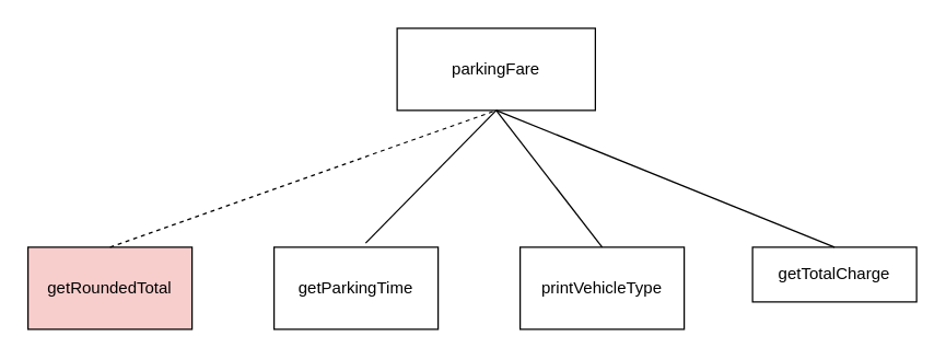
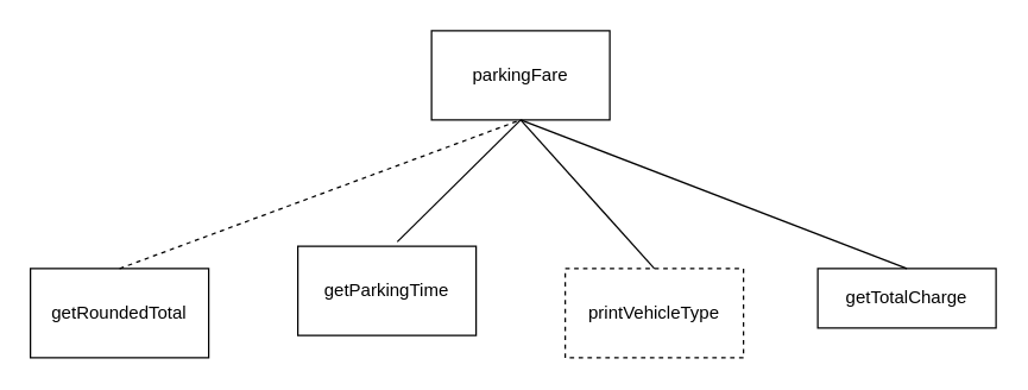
  <mxCell id="0" />
  <mxCell id="1" parent="0" />
- <mxCell id="2" value="parkingFare" style="rounded=0;whiteSpace=wrap;html=1;" vertex="1" parent="1"><mxGeometry x="290" y="20" width="145" height="60" as="geometry" /></mxCell>
- <mxCell id="3" value="getRoundedTotal" style="rounded=0;whiteSpace=wrap;html=1;fillColor=#f8cecc;" vertex="1" parent="1"><mxGeometry x="20" y="180" width="120" height="60" as="geometry" /></mxCell>
+ <mxCell id="2" value="parkingFare" style="rounded=0;whiteSpace=wrap;html=1;" vertex="1" parent="1"><mxGeometry x="290" width="120" height="60" as="geometry" y="20" /></mxCell>
+ <mxCell id="3" value="getRoundedTotal" style="rounded=0;whiteSpace=wrap;html=1;" vertex="1" parent="1"><mxGeometry x="20" y="180" width="120" height="60" as="geometry" /></mxCell>
  <mxCell id="4" value="getTotalCharge" style="rounded=0;whiteSpace=wrap;html=1;" vertex="1" parent="1"><mxGeometry x="550" y="180" width="120" height="40" as="geometry" /></mxCell>
- <mxCell id="5" value="printVehicleType" style="rounded=0;whiteSpace=wrap;html=1;" vertex="1" parent="1"><mxGeometry x="380" y="180" width="120" height="60" as="geometry" /></mxCell>
- <mxCell id="6" value="getParkingTime" style="rounded=0;whiteSpace=wrap;html=1;" vertex="1" parent="1"><mxGeometry x="200" y="180" width="120" height="60" as="geometry" /></mxCell>
+ <mxCell id="5" value="printVehicleType" style="rounded=0;whiteSpace=wrap;html=1;dashed=1;" vertex="1" parent="1"><mxGeometry x="380" y="180" width="120" height="60" as="geometry" /></mxCell>
+ <mxCell id="6" value="getParkingTime" style="rounded=0;whiteSpace=wrap;html=1;" vertex="1" parent="1"><mxGeometry x="200" y="165" width="120" height="60" as="geometry" /></mxCell>
  <mxCell id="7" value="" style="endArrow=none;html=1;rounded=0;exitX=0.5;exitY=0;exitDx=0;exitDy=0;entryX=0.5;entryY=1;entryDx=0;entryDy=0;" edge="1" parent="1" source="4" target="2"><mxGeometry width="50" height="50" relative="1" as="geometry"><mxPoint x="280" y="440" as="sourcePoint" /><mxPoint x="320" y="80" as="targetPoint" /></mxGeometry></mxCell>
  <mxCell id="8" value="" style="endArrow=none;html=1;rounded=0;exitX=0.5;exitY=0;exitDx=0;exitDy=0;entryX=0.5;entryY=1;entryDx=0;entryDy=0;" edge="1" parent="1" source="5" target="2"><mxGeometry width="50" height="50" relative="1" as="geometry"><mxPoint x="280" y="440" as="sourcePoint" /><mxPoint x="320" y="80" as="targetPoint" /></mxGeometry></mxCell>
  <mxCell id="9" value="" style="endArrow=none;html=1;rounded=0;entryX=0.5;entryY=1;entryDx=0;entryDy=0;exitX=0.558;exitY=-0.05;exitDx=0;exitDy=0;exitPerimeter=0;" edge="1" parent="1" source="6" target="2"><mxGeometry width="50" height="50" relative="1" as="geometry"><mxPoint x="280" y="440" as="sourcePoint" /><mxPoint x="330" y="390" as="targetPoint" /></mxGeometry></mxCell>
  <mxCell id="10" value="" style="endArrow=none;html=1;rounded=0;entryX=0.5;entryY=1;entryDx=0;entryDy=0;exitX=0.5;exitY=0;exitDx=0;exitDy=0;dashed=1;" edge="1" parent="1" source="3" target="2"><mxGeometry width="50" height="50" relative="1" as="geometry"><mxPoint x="280" y="440" as="sourcePoint" /><mxPoint x="330" y="390" as="targetPoint" /></mxGeometry></mxCell>
